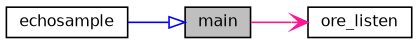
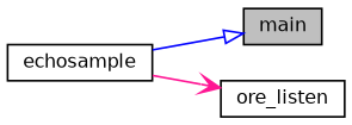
  digraph {
    rankdir=LR
    node [color=black fillcolor=white fontname=Helvetica fontsize=10 shape=record style=filled]
    edge [fontname=Helvetica fontsize=10 labelfontname=Helvetica labelfontsize=10 style=solid]
    n1 [fillcolor=grey75 fontcolor=black height=0.2 label=main width=0.4]
    n2 [height=0.2 label=ore_listen width=0.4]
    n3 [height=0.2 label=echosample width=0.4]
-   n1 -> n2 [arrowhead=vee color=deeppink]
+   n3 -> n2 [arrowhead=vee color=deeppink]
    n3 -> n1 [arrowhead=onormal color=blue]
  }
